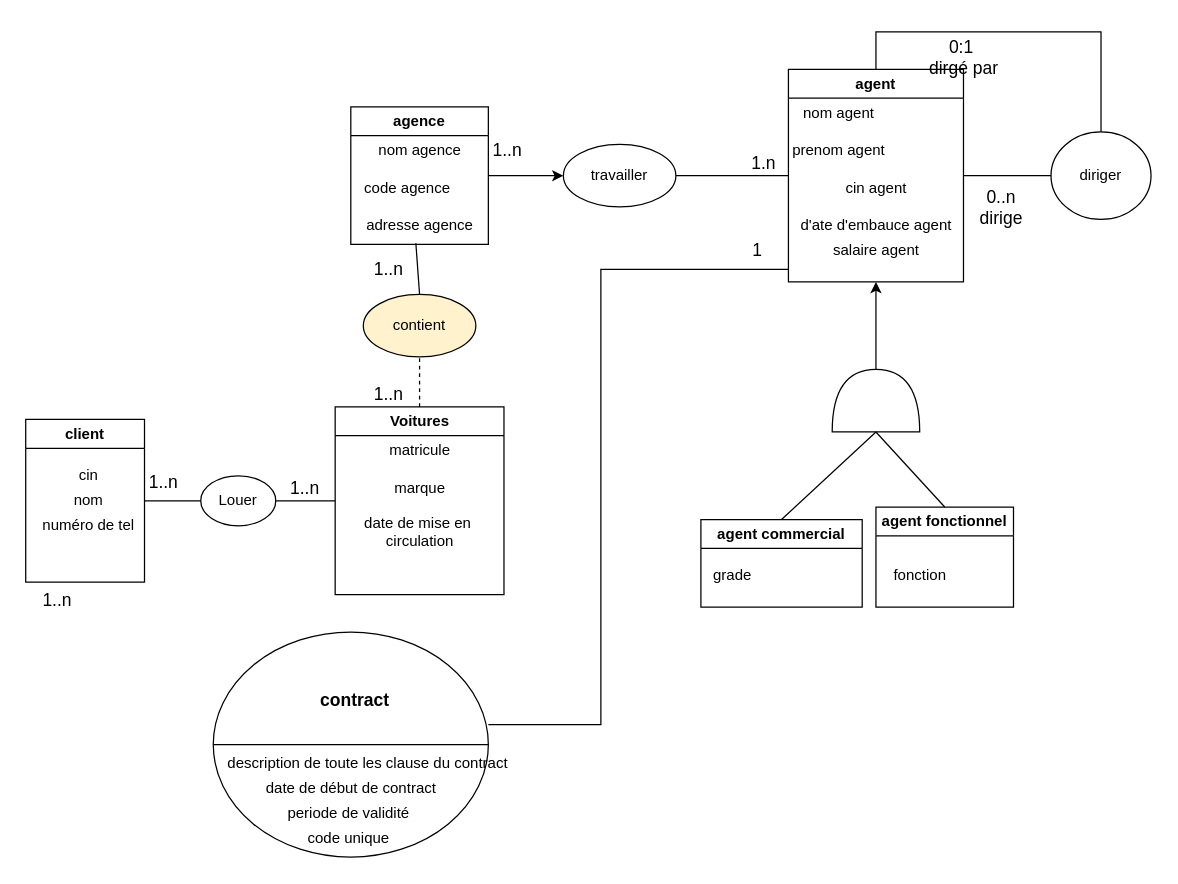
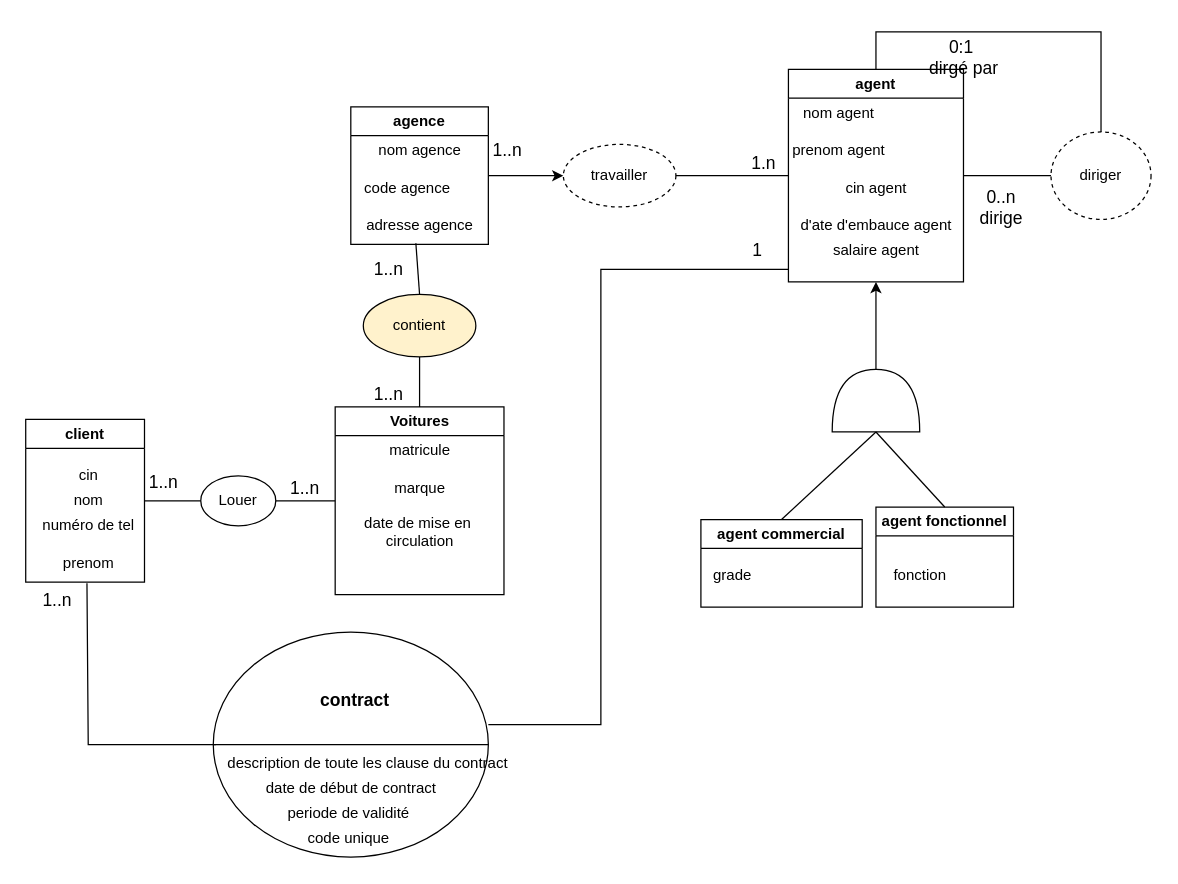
  <mxCell id="0" />
  <mxCell id="1" parent="0" />
  <mxCell id="2" value="agence" style="swimlane;whiteSpace=wrap;html=1;" vertex="1" parent="1"><mxGeometry x="280" y="85" width="110" height="110" as="geometry" /></mxCell>
  <mxCell id="3" value="adresse agence" style="text;html=1;align=center;verticalAlign=middle;resizable=0;points=[];autosize=1;strokeColor=none;fillColor=none;" vertex="1" parent="2"><mxGeometry y="80" width="110" height="30" as="geometry" /></mxCell>
  <mxCell id="4" value="code agence" style="text;html=1;align=center;verticalAlign=middle;resizable=0;points=[];autosize=1;strokeColor=none;fillColor=none;" vertex="1" parent="2"><mxGeometry y="50" width="90" height="30" as="geometry" /></mxCell>
  <mxCell id="5" value="nom agence" style="text;html=1;align=center;verticalAlign=middle;resizable=0;points=[];autosize=1;strokeColor=none;fillColor=none;" vertex="1" parent="2"><mxGeometry x="10" y="20" width="90" height="30" as="geometry" /></mxCell>
  <mxCell id="6" value="agent" style="swimlane;whiteSpace=wrap;html=1;" vertex="1" parent="1"><mxGeometry x="630" y="55" width="140" height="170" as="geometry" /></mxCell>
  <mxCell id="7" value="nom agent" style="text;html=1;align=center;verticalAlign=middle;resizable=0;points=[];autosize=1;strokeColor=none;fillColor=none;" vertex="1" parent="6"><mxGeometry y="20" width="80" height="30" as="geometry" /></mxCell>
  <mxCell id="8" value="prenom agent" style="text;html=1;align=center;verticalAlign=middle;resizable=0;points=[];autosize=1;strokeColor=none;fillColor=none;" vertex="1" parent="6"><mxGeometry x="-10" y="50" width="100" height="30" as="geometry" /></mxCell>
  <mxCell id="9" value="cin agent" style="text;html=1;align=center;verticalAlign=middle;resizable=0;points=[];autosize=1;strokeColor=none;fillColor=none;" vertex="1" parent="6"><mxGeometry x="35" y="80" width="70" height="30" as="geometry" /></mxCell>
  <mxCell id="10" value="d'ate d'embauce agent" style="text;html=1;align=center;verticalAlign=middle;resizable=0;points=[];autosize=1;strokeColor=none;fillColor=none;" vertex="1" parent="6"><mxGeometry y="110" width="140" height="30" as="geometry" /></mxCell>
  <mxCell id="11" value="salaire agent" style="text;html=1;align=center;verticalAlign=middle;resizable=0;points=[];autosize=1;strokeColor=none;fillColor=none;" vertex="1" parent="6"><mxGeometry x="25" y="130" width="90" height="30" as="geometry" /></mxCell>
- <mxCell id="12" value="travailler" style="ellipse;whiteSpace=wrap;html=1;" vertex="1" parent="1"><mxGeometry x="450" y="115" width="90" height="50" as="geometry" /></mxCell>
+ <mxCell id="12" value="travailler" style="ellipse;whiteSpace=wrap;html=1;dashed=1;" vertex="1" parent="1"><mxGeometry x="450" y="115" width="90" height="50" as="geometry" /></mxCell>
  <mxCell id="13" value="" style="endArrow=classic;html=1;rounded=0;exitX=1;exitY=0.5;exitDx=0;exitDy=0;entryX=0;entryY=0.5;entryDx=0;entryDy=0;" edge="1" parent="1" source="2" target="12"><mxGeometry width="50" height="50" relative="1" as="geometry"><mxPoint x="530" y="305" as="sourcePoint" /><mxPoint x="580" y="255" as="targetPoint" /></mxGeometry></mxCell>
  <mxCell id="14" value="" style="endArrow=none;html=1;rounded=0;exitX=1;exitY=0.5;exitDx=0;exitDy=0;entryX=0;entryY=0.5;entryDx=0;entryDy=0;" edge="1" parent="1" source="12" target="6"><mxGeometry width="50" height="50" relative="1" as="geometry"><mxPoint x="530" y="305" as="sourcePoint" /><mxPoint x="590" y="215" as="targetPoint" /></mxGeometry></mxCell>
  <mxCell id="15" value="" style="endArrow=none;html=1;rounded=0;entryX=1;entryY=0.5;entryDx=0;entryDy=0;exitX=0;exitY=0.5;exitDx=0;exitDy=0;" edge="1" parent="1" source="16" target="6"><mxGeometry width="50" height="50" relative="1" as="geometry"><mxPoint x="830" y="145" as="sourcePoint" /><mxPoint x="580" y="155" as="targetPoint" /></mxGeometry></mxCell>
- <mxCell id="16" value="diriger" style="ellipse;whiteSpace=wrap;html=1;" vertex="1" parent="1"><mxGeometry x="840" y="105" width="80" height="70" as="geometry" /></mxCell>
+ <mxCell id="16" value="diriger" style="ellipse;whiteSpace=wrap;html=1;dashed=1;" vertex="1" parent="1"><mxGeometry x="840" y="105" width="80" height="70" as="geometry" /></mxCell>
  <mxCell id="17" value="" style="endArrow=none;html=1;rounded=0;exitX=0.5;exitY=0;exitDx=0;exitDy=0;entryX=0.5;entryY=0;entryDx=0;entryDy=0;" edge="1" parent="1" source="16" target="6"><mxGeometry width="50" height="50" relative="1" as="geometry"><mxPoint x="530" y="205" as="sourcePoint" /><mxPoint x="580" y="155" as="targetPoint" /><Array as="points"><mxPoint x="880" y="25" /><mxPoint x="700" y="25" /></Array></mxGeometry></mxCell>
  <mxCell id="18" value="" style="shape=or;whiteSpace=wrap;html=1;direction=north;" vertex="1" parent="1"><mxGeometry x="665" y="295" width="70" height="50" as="geometry" /></mxCell>
  <mxCell id="19" value="" style="endArrow=classic;html=1;rounded=0;exitX=1;exitY=0.5;exitDx=0;exitDy=0;exitPerimeter=0;entryX=0.5;entryY=1;entryDx=0;entryDy=0;" edge="1" parent="1" source="18" target="6"><mxGeometry width="50" height="50" relative="1" as="geometry"><mxPoint x="530" y="305" as="sourcePoint" /><mxPoint x="690" y="225" as="targetPoint" /></mxGeometry></mxCell>
  <mxCell id="20" value="" style="endArrow=none;html=1;rounded=0;entryX=0;entryY=0.5;entryDx=0;entryDy=0;entryPerimeter=0;exitX=0.5;exitY=0;exitDx=0;exitDy=0;" edge="1" parent="1" source="21" target="18"><mxGeometry width="50" height="50" relative="1" as="geometry"><mxPoint x="610" y="415" as="sourcePoint" /><mxPoint x="580" y="415" as="targetPoint" /></mxGeometry></mxCell>
  <mxCell id="21" value="agent commercial" style="swimlane;whiteSpace=wrap;html=1;" vertex="1" parent="1"><mxGeometry x="560" y="415" width="129" height="70" as="geometry" /></mxCell>
  <mxCell id="22" value="grade" style="text;html=1;align=center;verticalAlign=middle;resizable=0;points=[];autosize=1;strokeColor=none;fillColor=none;" vertex="1" parent="21"><mxGeometry y="30" width="50" height="30" as="geometry" /></mxCell>
  <mxCell id="23" value="agent fonctionnel" style="swimlane;whiteSpace=wrap;html=1;" vertex="1" parent="1"><mxGeometry x="700" y="405" width="110" height="80" as="geometry" /></mxCell>
  <mxCell id="24" value="fonction" style="text;html=1;align=center;verticalAlign=middle;resizable=0;points=[];autosize=1;strokeColor=none;fillColor=none;" vertex="1" parent="23"><mxGeometry y="40" width="70" height="30" as="geometry" /></mxCell>
  <mxCell id="25" value="" style="endArrow=none;html=1;rounded=0;entryX=0;entryY=0.5;entryDx=0;entryDy=0;entryPerimeter=0;exitX=0.5;exitY=0;exitDx=0;exitDy=0;" edge="1" parent="1" source="23" target="18"><mxGeometry width="50" height="50" relative="1" as="geometry"><mxPoint x="530" y="465" as="sourcePoint" /><mxPoint x="580" y="415" as="targetPoint" /></mxGeometry></mxCell>
  <mxCell id="26" value="Voitures" style="swimlane;whiteSpace=wrap;html=1;" vertex="1" parent="1"><mxGeometry x="267.5" y="325" width="135" height="150" as="geometry" /></mxCell>
  <mxCell id="27" value="marque" style="text;html=1;align=center;verticalAlign=middle;resizable=0;points=[];autosize=1;strokeColor=none;fillColor=none;" vertex="1" parent="26"><mxGeometry x="37.5" y="50" width="60" height="30" as="geometry" /></mxCell>
  <mxCell id="28" value="matricule" style="text;html=1;align=center;verticalAlign=middle;resizable=0;points=[];autosize=1;strokeColor=none;fillColor=none;" vertex="1" parent="26"><mxGeometry x="32.5" y="20" width="70" height="30" as="geometry" /></mxCell>
  <mxCell id="29" value="date de mise en&amp;nbsp;&lt;br&gt;circulation" style="text;html=1;align=center;verticalAlign=middle;resizable=0;points=[];autosize=1;strokeColor=none;fillColor=none;" vertex="1" parent="26"><mxGeometry x="12.5" y="80" width="110" height="40" as="geometry" /></mxCell>
  <mxCell id="30" value="contient" style="ellipse;whiteSpace=wrap;html=1;fillColor=#fff2cc;" vertex="1" parent="1"><mxGeometry x="290" y="235" width="90" height="50" as="geometry" /></mxCell>
- <mxCell id="31" value="" style="endArrow=none;html=1;rounded=0;exitX=0.5;exitY=0;exitDx=0;exitDy=0;entryX=0.5;entryY=1;entryDx=0;entryDy=0;dashed=1;" edge="1" parent="1" target="30" source="26"><mxGeometry width="50" height="50" relative="1" as="geometry"><mxPoint x="230" y="250" as="sourcePoint" /><mxPoint x="420" y="365" as="targetPoint" /></mxGeometry></mxCell>
+ <mxCell id="31" value="" style="endArrow=none;html=1;rounded=0;exitX=0.5;exitY=0;exitDx=0;exitDy=0;entryX=0.5;entryY=1;entryDx=0;entryDy=0;" edge="1" parent="1" target="30" source="26"><mxGeometry width="50" height="50" relative="1" as="geometry"><mxPoint x="230" y="250" as="sourcePoint" /><mxPoint x="420" y="365" as="targetPoint" /></mxGeometry></mxCell>
  <mxCell id="32" value="" style="endArrow=none;html=1;rounded=0;exitX=0.5;exitY=0;exitDx=0;exitDy=0;entryX=0.473;entryY=0.967;entryDx=0;entryDy=0;entryPerimeter=0;" edge="1" parent="1" source="30" target="3"><mxGeometry width="50" height="50" relative="1" as="geometry"><mxPoint x="370" y="415" as="sourcePoint" /><mxPoint x="470" y="250" as="targetPoint" /></mxGeometry></mxCell>
  <mxCell id="33" value="client" style="swimlane;whiteSpace=wrap;html=1;" vertex="1" parent="1"><mxGeometry x="20" y="335" width="95" height="130" as="geometry" /></mxCell>
  <mxCell id="34" value="numéro de tel" style="text;html=1;align=center;verticalAlign=middle;resizable=0;points=[];autosize=1;strokeColor=none;fillColor=none;" vertex="1" parent="33"><mxGeometry y="70" width="100" height="30" as="geometry" /></mxCell>
  <mxCell id="35" value="nom" style="text;html=1;align=center;verticalAlign=middle;resizable=0;points=[];autosize=1;strokeColor=none;fillColor=none;" vertex="1" parent="33"><mxGeometry x="25" y="50" width="50" height="30" as="geometry" /></mxCell>
  <mxCell id="36" value="cin" style="text;html=1;align=center;verticalAlign=middle;resizable=0;points=[];autosize=1;strokeColor=none;fillColor=none;" vertex="1" parent="33"><mxGeometry x="30" y="30" width="40" height="30" as="geometry" /></mxCell>
+ <mxCell id="37" value="prenom" style="text;html=1;align=center;verticalAlign=middle;resizable=0;points=[];autosize=1;strokeColor=none;fillColor=none;" vertex="1" parent="33"><mxGeometry x="20" y="100" width="60" height="30" as="geometry" /></mxCell>
  <mxCell id="38" value="Louer" style="ellipse;whiteSpace=wrap;html=1;" vertex="1" parent="1"><mxGeometry x="160" y="380" width="60" height="40" as="geometry" /></mxCell>
  <mxCell id="39" value="" style="endArrow=none;html=1;rounded=0;exitX=1;exitY=0.5;exitDx=0;exitDy=0;" edge="1" parent="1" source="33"><mxGeometry width="50" height="50" relative="1" as="geometry"><mxPoint x="530" y="425" as="sourcePoint" /><mxPoint x="160" y="400" as="targetPoint" /></mxGeometry></mxCell>
  <mxCell id="40" value="" style="endArrow=none;html=1;rounded=0;exitX=1;exitY=0.5;exitDx=0;exitDy=0;entryX=0;entryY=0.5;entryDx=0;entryDy=0;" edge="1" parent="1" source="38" target="26"><mxGeometry width="50" height="50" relative="1" as="geometry"><mxPoint x="530" y="425" as="sourcePoint" /><mxPoint x="580" y="375" as="targetPoint" /></mxGeometry></mxCell>
  <mxCell id="41" value="" style="shape=lineEllipse;perimeter=ellipsePerimeter;whiteSpace=wrap;html=1;backgroundOutline=1;" vertex="1" parent="1"><mxGeometry x="170" y="505" width="220" height="180" as="geometry" /></mxCell>
  <mxCell id="42" value="&lt;b&gt;&lt;font style=&quot;font-size: 14px;&quot;&gt;contract&lt;/font&gt;&lt;/b&gt;" style="text;html=1;align=center;verticalAlign=middle;resizable=0;points=[];autosize=1;strokeColor=none;fillColor=none;" vertex="1" parent="1"><mxGeometry x="242.5" y="545" width="80" height="30" as="geometry" /></mxCell>
  <mxCell id="43" value="code unique" style="text;html=1;align=center;verticalAlign=middle;resizable=0;points=[];autosize=1;strokeColor=none;fillColor=none;" vertex="1" parent="1"><mxGeometry x="232.5" y="655" width="90" height="30" as="geometry" /></mxCell>
  <mxCell id="44" value="date de début de contract" style="text;html=1;align=center;verticalAlign=middle;resizable=0;points=[];autosize=1;strokeColor=none;fillColor=none;" vertex="1" parent="1"><mxGeometry x="200" y="615" width="160" height="30" as="geometry" /></mxCell>
  <mxCell id="45" value="periode de validité" style="text;html=1;align=center;verticalAlign=middle;resizable=0;points=[];autosize=1;strokeColor=none;fillColor=none;" vertex="1" parent="1"><mxGeometry x="217.5" y="635" width="120" height="30" as="geometry" /></mxCell>
  <mxCell id="46" value="description de toute les clause du contract&amp;nbsp;" style="text;html=1;align=center;verticalAlign=middle;resizable=0;points=[];autosize=1;strokeColor=none;fillColor=none;" vertex="1" parent="1"><mxGeometry x="170" y="595" width="250" height="30" as="geometry" /></mxCell>
+ <mxCell id="47" value="" style="endArrow=none;html=1;rounded=0;fontSize=14;exitX=0.483;exitY=1.033;exitDx=0;exitDy=0;exitPerimeter=0;entryX=0.008;entryY=0;entryDx=0;entryDy=0;entryPerimeter=0;" edge="1" parent="1" source="37" target="46"><mxGeometry width="50" height="50" relative="1" as="geometry"><mxPoint x="370" y="565" as="sourcePoint" /><mxPoint x="70" y="605" as="targetPoint" /><Array as="points"><mxPoint x="70" y="595" /></Array></mxGeometry></mxCell>
  <mxCell id="48" value="" style="endArrow=none;html=1;rounded=0;fontSize=14;exitX=1;exitY=0.411;exitDx=0;exitDy=0;exitPerimeter=0;" edge="1" parent="1" source="41"><mxGeometry width="50" height="50" relative="1" as="geometry"><mxPoint x="490" y="605" as="sourcePoint" /><mxPoint x="630" y="215" as="targetPoint" /><Array as="points"><mxPoint x="480" y="579" /><mxPoint x="480" y="215" /></Array></mxGeometry></mxCell>
  <mxCell id="49" value="1..n" style="text;html=1;align=center;verticalAlign=middle;resizable=0;points=[];autosize=1;strokeColor=none;fillColor=none;fontSize=14;" vertex="1" parent="1"><mxGeometry x="105" y="370" width="50" height="30" as="geometry" /></mxCell>
  <mxCell id="50" value="1..n" style="text;html=1;align=center;verticalAlign=middle;resizable=0;points=[];autosize=1;strokeColor=none;fillColor=none;fontSize=14;" vertex="1" parent="1"><mxGeometry x="217.5" y="375" width="50" height="30" as="geometry" /></mxCell>
  <mxCell id="51" value="1..n" style="text;html=1;align=center;verticalAlign=middle;resizable=0;points=[];autosize=1;strokeColor=none;fillColor=none;fontSize=14;" vertex="1" parent="1"><mxGeometry x="380" y="105" width="50" height="30" as="geometry" /></mxCell>
  <mxCell id="52" value="1.n&lt;br&gt;" style="text;html=1;align=center;verticalAlign=middle;resizable=0;points=[];autosize=1;strokeColor=none;fillColor=none;fontSize=14;" vertex="1" parent="1"><mxGeometry x="590" y="115" width="40" height="30" as="geometry" /></mxCell>
  <mxCell id="53" value="1..n" style="text;html=1;align=center;verticalAlign=middle;resizable=0;points=[];autosize=1;strokeColor=none;fillColor=none;fontSize=14;" vertex="1" parent="1"><mxGeometry x="285" y="200" width="50" height="30" as="geometry" /></mxCell>
  <mxCell id="54" value="1..n" style="text;html=1;align=center;verticalAlign=middle;resizable=0;points=[];autosize=1;strokeColor=none;fillColor=none;fontSize=14;" vertex="1" parent="1"><mxGeometry x="285" y="300" width="50" height="30" as="geometry" /></mxCell>
  <mxCell id="55" value="1..n" style="text;html=1;align=center;verticalAlign=middle;resizable=0;points=[];autosize=1;strokeColor=none;fillColor=none;fontSize=14;" vertex="1" parent="1"><mxGeometry x="20" y="465" width="50" height="30" as="geometry" /></mxCell>
  <mxCell id="56" value="1" style="text;html=1;align=center;verticalAlign=middle;resizable=0;points=[];autosize=1;strokeColor=none;fillColor=none;fontSize=14;" vertex="1" parent="1"><mxGeometry x="590" y="185" width="30" height="30" as="geometry" /></mxCell>
  <mxCell id="57" value="0:1&amp;nbsp;&lt;br&gt;dirgé par" style="text;html=1;align=center;verticalAlign=middle;resizable=0;points=[];autosize=1;strokeColor=none;fillColor=none;fontSize=14;" vertex="1" parent="1"><mxGeometry x="730" y="20" width="80" height="50" as="geometry" /></mxCell>
  <mxCell id="58" value="0..n&lt;br&gt;dirige" style="text;html=1;align=center;verticalAlign=middle;resizable=0;points=[];autosize=1;strokeColor=none;fillColor=none;fontSize=14;" vertex="1" parent="1"><mxGeometry x="770" y="140" width="60" height="50" as="geometry" /></mxCell>
